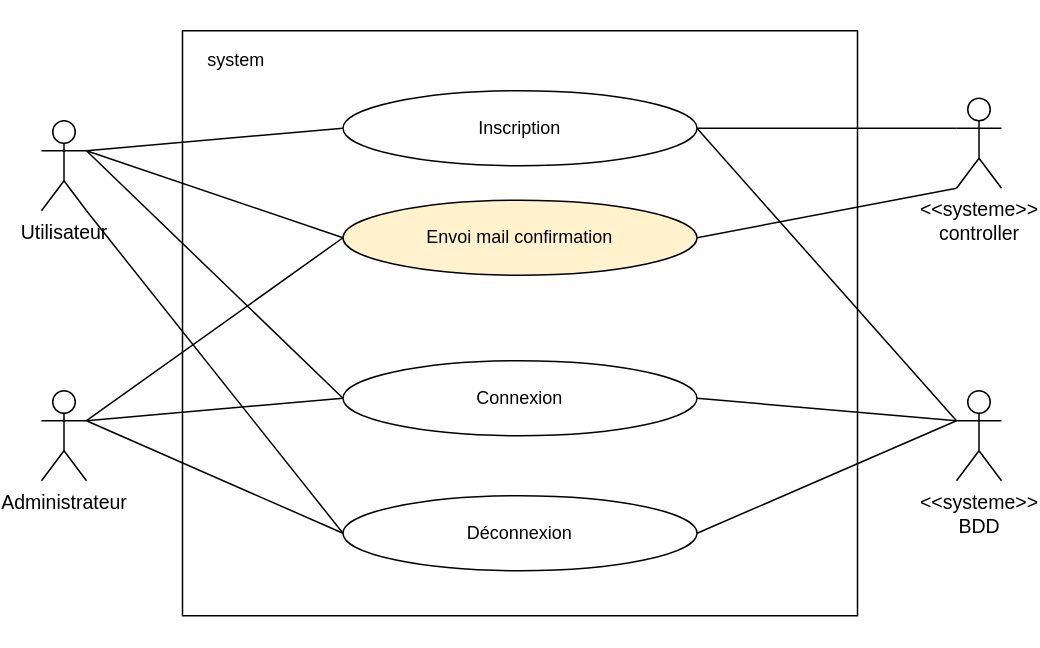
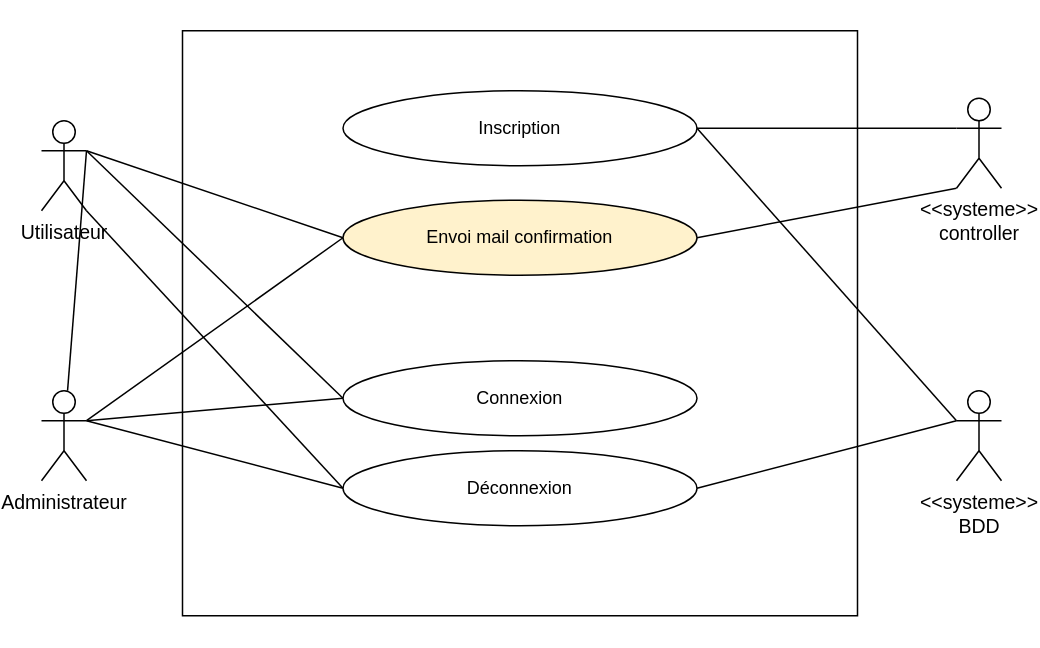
  <mxCell id="0" />
  <mxCell id="1" parent="0" />
  <mxCell id="2" value="" style="whiteSpace=wrap;html=1;" parent="1" vertex="1"><mxGeometry x="114" y="20" width="450" height="390" as="geometry" /></mxCell>
- <mxCell id="3" value="system" style="text;html=1;strokeColor=none;fillColor=none;align=center;verticalAlign=middle;whiteSpace=wrap;rounded=0;" parent="1" vertex="1"><mxGeometry x="130" y="30" width="40" height="20" as="geometry" /></mxCell>
  <mxCell id="4" value="Utilisateur" style="shape=umlActor;verticalLabelPosition=bottom;labelBackgroundColor=#ffffff;verticalAlign=top;html=1;fontSize=13;" parent="1" vertex="1"><mxGeometry x="20" y="80" width="30" height="60" as="geometry" /></mxCell>
  <mxCell id="5" value="Administrateur" style="shape=umlActor;verticalLabelPosition=bottom;labelBackgroundColor=#ffffff;verticalAlign=top;html=1;fontSize=13;" parent="1" vertex="1"><mxGeometry x="20" y="260" width="30" height="60" as="geometry" /></mxCell>
  <mxCell id="6" value="&amp;lt;&amp;lt;systeme&amp;gt;&amp;gt;&lt;br&gt;BDD" style="shape=umlActor;verticalLabelPosition=bottom;labelBackgroundColor=#ffffff;verticalAlign=top;html=1;fontSize=13;" parent="1" vertex="1"><mxGeometry x="630" y="260" width="30" height="60" as="geometry" /></mxCell>
  <mxCell id="7" value="Inscription" style="ellipse;whiteSpace=wrap;html=1;" parent="1" vertex="1"><mxGeometry x="221" y="60" width="236" height="50" as="geometry" /></mxCell>
  <mxCell id="8" value="&amp;lt;&amp;lt;systeme&amp;gt;&amp;gt;&lt;br&gt;controller" style="shape=umlActor;verticalLabelPosition=bottom;labelBackgroundColor=#ffffff;verticalAlign=top;html=1;fontSize=13;" parent="1" vertex="1"><mxGeometry x="630" y="65" width="30" height="60" as="geometry" /></mxCell>
  <mxCell id="9" value="Envoi mail confirmation" style="ellipse;whiteSpace=wrap;html=1;fillColor=#fff2cc;" parent="1" vertex="1"><mxGeometry x="221" y="133" width="236" height="50" as="geometry" /></mxCell>
  <mxCell id="10" value="Connexion" style="ellipse;whiteSpace=wrap;html=1;" parent="1" vertex="1"><mxGeometry x="221" y="240" width="236" height="50" as="geometry" /></mxCell>
- <mxCell id="11" value="Déconnexion" style="ellipse;whiteSpace=wrap;html=1;" parent="1" vertex="1"><mxGeometry x="221" y="330" width="236" height="50" as="geometry" /></mxCell>
- <mxCell id="12" value="" style="endArrow=none;html=1;exitX=1;exitY=0.333;exitDx=0;exitDy=0;exitPerimeter=0;entryX=0;entryY=0.5;entryDx=0;entryDy=0;" parent="1" source="4" target="7" edge="1"><mxGeometry width="50" height="50" relative="1" as="geometry"><mxPoint x="50" y="233" as="sourcePoint" /><mxPoint x="100" y="183" as="targetPoint" /></mxGeometry></mxCell>
+ <mxCell id="11" value="Déconnexion" style="ellipse;whiteSpace=wrap;html=1;" parent="1" vertex="1"><mxGeometry x="221" y="300" width="236" height="50" as="geometry" /></mxCell>
+ <mxCell id="12" value="" style="endArrow=none;html=1;exitX=1;exitY=0.333;exitDx=0;exitDy=0;exitPerimeter=0;" parent="1" source="4" target="5" edge="1"><mxGeometry width="50" height="50" relative="1" as="geometry"><mxPoint x="50" y="233" as="sourcePoint" /><mxPoint x="100" y="183" as="targetPoint" /></mxGeometry></mxCell>
  <mxCell id="13" value="" style="endArrow=none;html=1;exitX=1;exitY=0.333;exitDx=0;exitDy=0;exitPerimeter=0;entryX=0;entryY=0.5;entryDx=0;entryDy=0;" parent="1" source="4" target="10" edge="1"><mxGeometry width="50" height="50" relative="1" as="geometry"><mxPoint x="60" y="110" as="sourcePoint" /><mxPoint x="231" y="95" as="targetPoint" /></mxGeometry></mxCell>
  <mxCell id="14" value="" style="endArrow=none;html=1;exitX=1;exitY=1;exitDx=0;exitDy=0;exitPerimeter=0;entryX=0;entryY=0.5;entryDx=0;entryDy=0;" parent="1" source="4" target="11" edge="1"><mxGeometry width="50" height="50" relative="1" as="geometry"><mxPoint x="60" y="110" as="sourcePoint" /><mxPoint x="231" y="245" as="targetPoint" /></mxGeometry></mxCell>
  <mxCell id="15" value="" style="endArrow=none;html=1;entryX=0;entryY=0.333;entryDx=0;entryDy=0;entryPerimeter=0;exitX=1;exitY=0.5;exitDx=0;exitDy=0;" parent="1" source="7" target="8" edge="1"><mxGeometry width="50" height="50" relative="1" as="geometry"><mxPoint x="-10" y="480" as="sourcePoint" /><mxPoint x="40" y="430" as="targetPoint" /></mxGeometry></mxCell>
  <mxCell id="16" value="" style="endArrow=none;html=1;entryX=0;entryY=1;entryDx=0;entryDy=0;entryPerimeter=0;exitX=1;exitY=0.5;exitDx=0;exitDy=0;" parent="1" source="9" target="8" edge="1"><mxGeometry width="50" height="50" relative="1" as="geometry"><mxPoint x="467" y="95" as="sourcePoint" /><mxPoint x="640" y="110" as="targetPoint" /></mxGeometry></mxCell>
  <mxCell id="17" value="" style="endArrow=none;html=1;entryX=0;entryY=0.5;entryDx=0;entryDy=0;exitX=1;exitY=0.333;exitDx=0;exitDy=0;exitPerimeter=0;" parent="1" source="4" target="9" edge="1"><mxGeometry width="50" height="50" relative="1" as="geometry"><mxPoint x="-10" y="480" as="sourcePoint" /><mxPoint x="40" y="430" as="targetPoint" /></mxGeometry></mxCell>
  <mxCell id="18" value="" style="endArrow=none;html=1;entryX=1;entryY=0.333;entryDx=0;entryDy=0;entryPerimeter=0;exitX=0;exitY=0.5;exitDx=0;exitDy=0;" parent="1" source="9" target="5" edge="1"><mxGeometry width="50" height="50" relative="1" as="geometry"><mxPoint x="-10" y="480" as="sourcePoint" /><mxPoint x="40" y="430" as="targetPoint" /></mxGeometry></mxCell>
  <mxCell id="19" value="" style="endArrow=none;html=1;entryX=1;entryY=0.5;entryDx=0;entryDy=0;exitX=0;exitY=0.333;exitDx=0;exitDy=0;exitPerimeter=0;" parent="1" source="6" target="7" edge="1"><mxGeometry width="50" height="50" relative="1" as="geometry"><mxPoint x="-10" y="480" as="sourcePoint" /><mxPoint x="40" y="430" as="targetPoint" /></mxGeometry></mxCell>
- <mxCell id="20" value="" style="endArrow=none;html=1;entryX=1;entryY=0.5;entryDx=0;entryDy=0;exitX=0;exitY=0.333;exitDx=0;exitDy=0;exitPerimeter=0;" parent="1" source="6" target="10" edge="1"><mxGeometry width="50" height="50" relative="1" as="geometry"><mxPoint x="-10" y="480" as="sourcePoint" /><mxPoint x="40" y="430" as="targetPoint" /></mxGeometry></mxCell>
  <mxCell id="21" value="" style="endArrow=none;html=1;entryX=1;entryY=0.333;entryDx=0;entryDy=0;entryPerimeter=0;exitX=0;exitY=0.5;exitDx=0;exitDy=0;" parent="1" source="10" target="5" edge="1"><mxGeometry width="50" height="50" relative="1" as="geometry"><mxPoint x="-10" y="480" as="sourcePoint" /><mxPoint x="40" y="430" as="targetPoint" /></mxGeometry></mxCell>
  <mxCell id="22" value="" style="endArrow=none;html=1;entryX=1;entryY=0.333;entryDx=0;entryDy=0;entryPerimeter=0;exitX=0;exitY=0.5;exitDx=0;exitDy=0;" parent="1" source="11" target="5" edge="1"><mxGeometry width="50" height="50" relative="1" as="geometry"><mxPoint x="-10" y="480" as="sourcePoint" /><mxPoint x="40" y="430" as="targetPoint" /></mxGeometry></mxCell>
  <mxCell id="23" value="" style="endArrow=none;html=1;entryX=1;entryY=0.5;entryDx=0;entryDy=0;" parent="1" target="11" edge="1"><mxGeometry width="50" height="50" relative="1" as="geometry"><mxPoint x="630" y="280" as="sourcePoint" /><mxPoint x="40" y="430" as="targetPoint" /></mxGeometry></mxCell>
